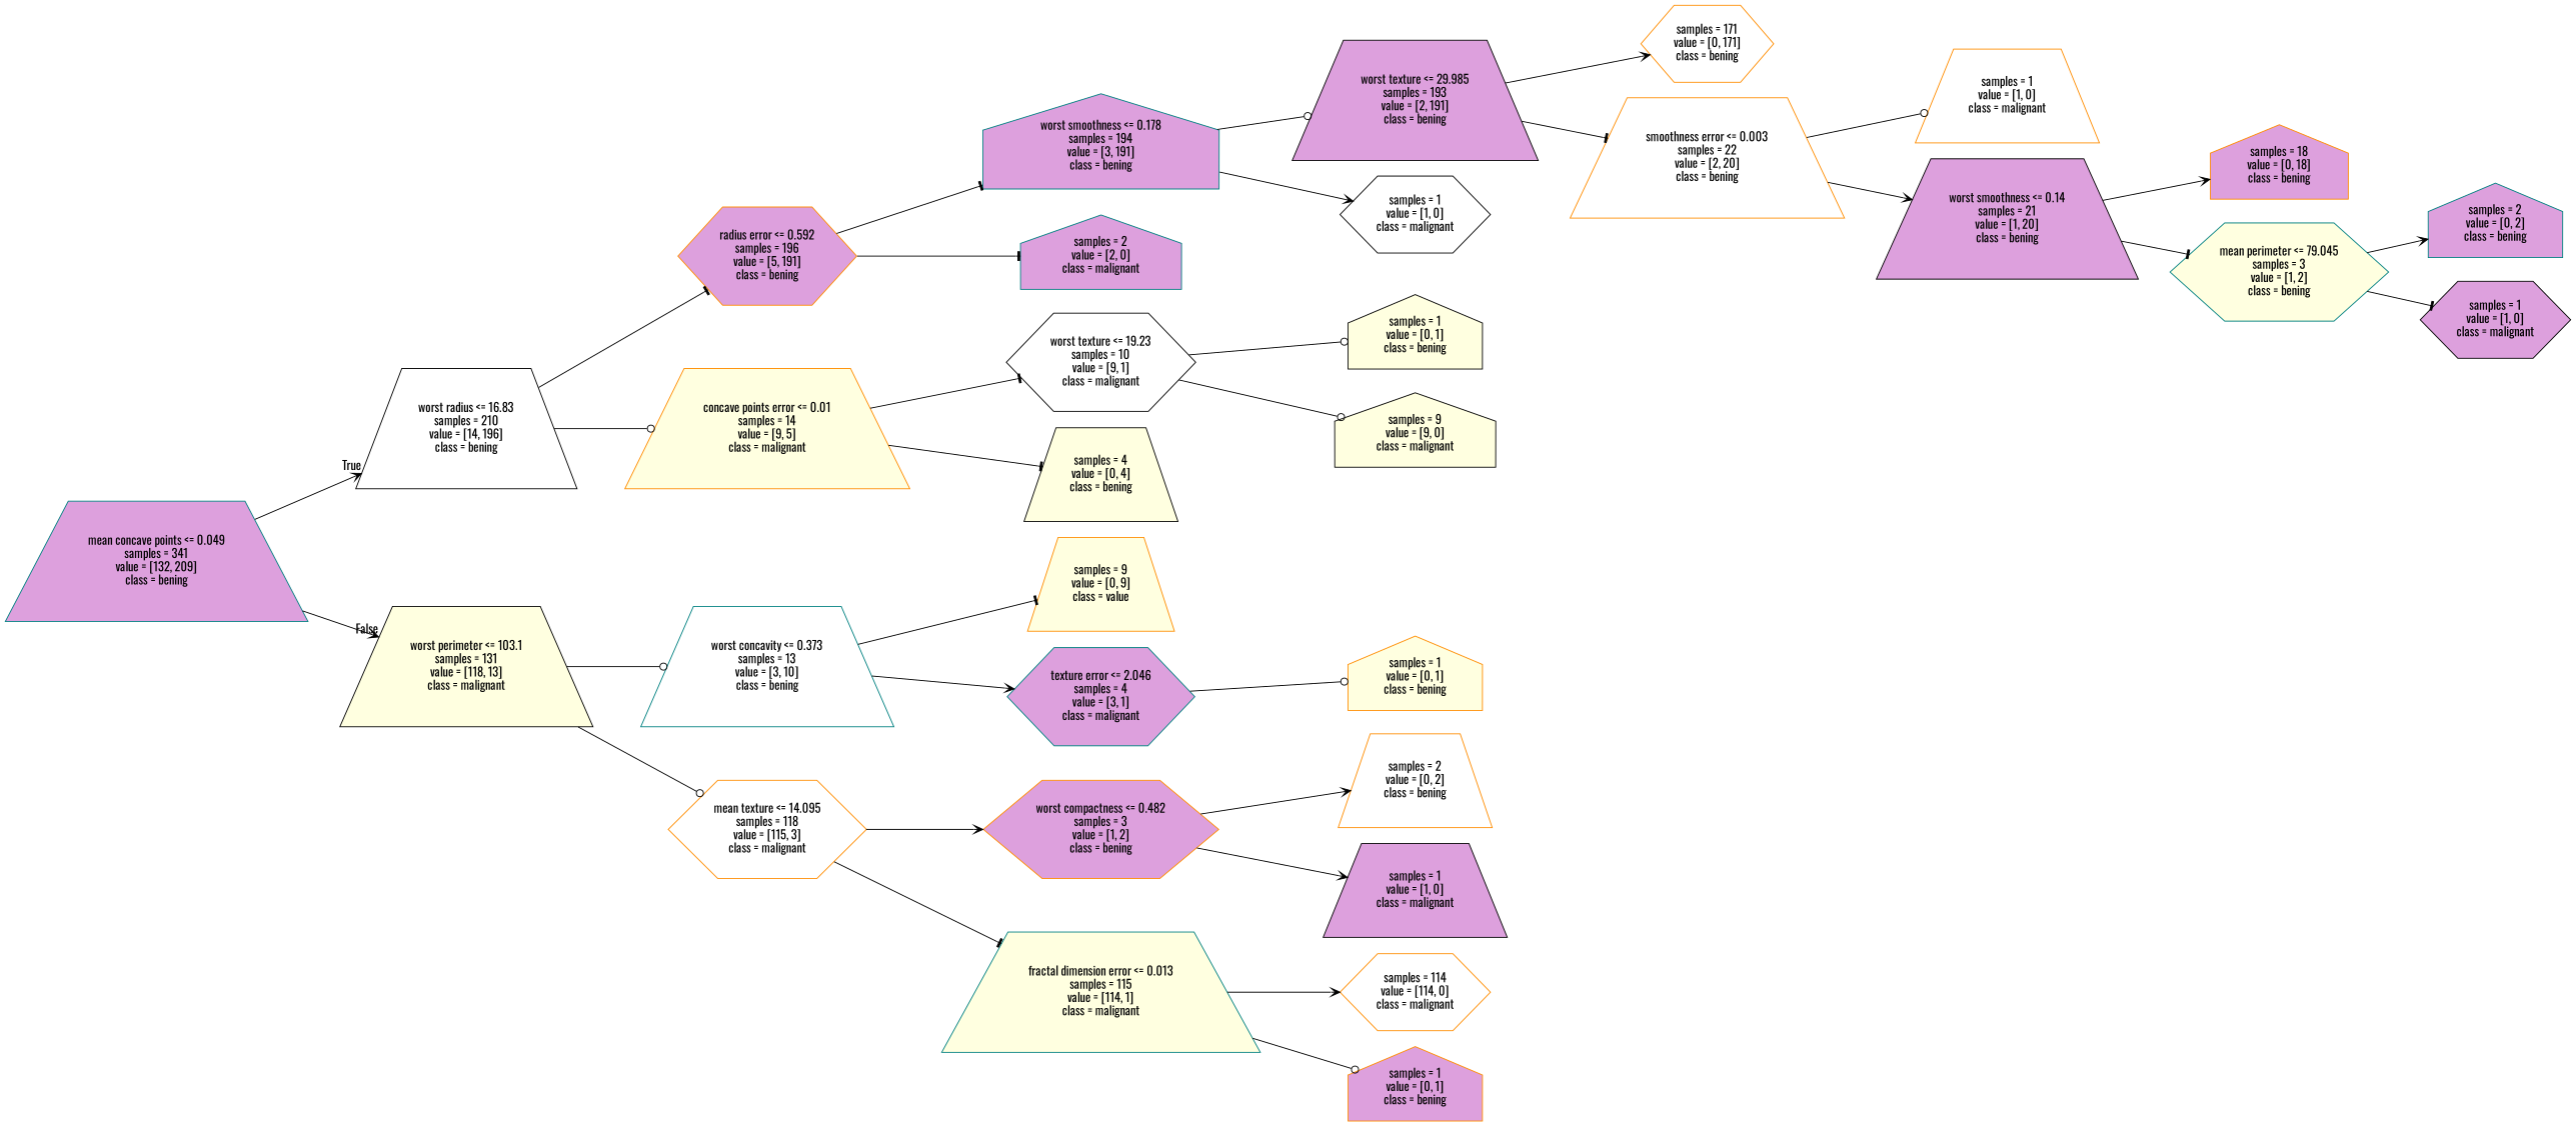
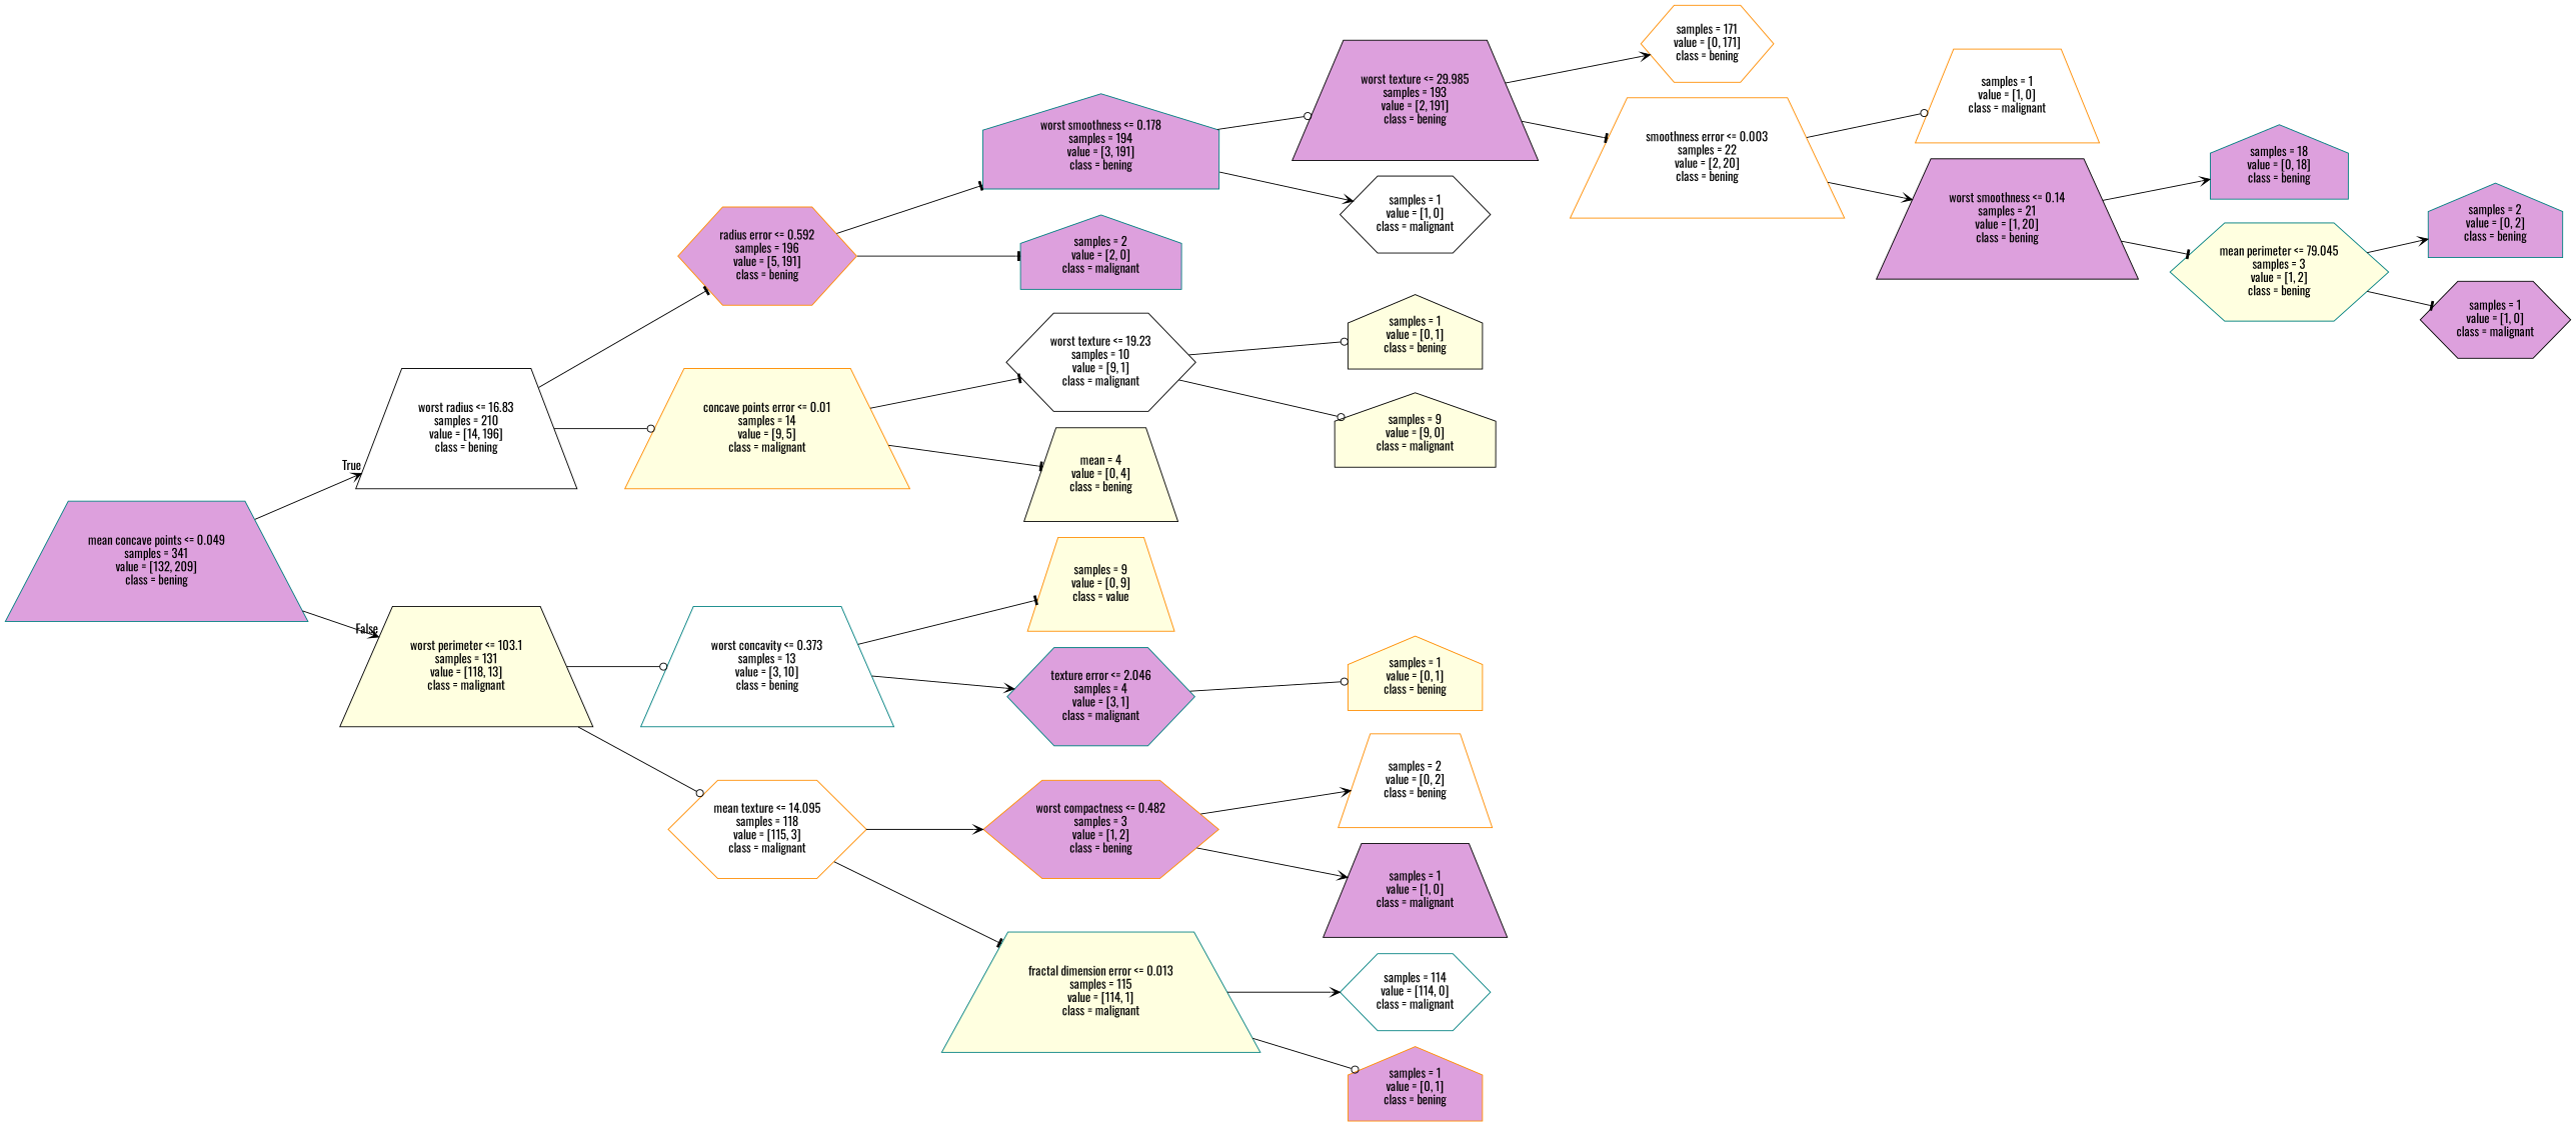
  digraph {
    fontname=Oswald
    rankdir=LR
    node [color=black fillcolor=plum fontname=Oswald shape=trapezium style=filled]
    edge [arrowhead=vee fontname=Oswald]
    n1 [color=teal label="mean concave points <= 0.049\nsamples = 341\nvalue = [132, 209]\nclass = bening"]
    n2 [fillcolor=white label="worst radius <= 16.83\nsamples = 210\nvalue = [14, 196]\nclass = bening"]
    n3 [fillcolor=lightyellow label="worst perimeter <= 103.1\nsamples = 131\nvalue = [118, 13]\nclass = malignant"]
    n4 [color=darkorange label="radius error <= 0.592\nsamples = 196\nvalue = [5, 191]\nclass = bening" shape=hexagon]
    n5 [color=darkorange fillcolor=lightyellow label="concave points error <= 0.01\nsamples = 14\nvalue = [9, 5]\nclass = malignant"]
    n6 [color=teal fillcolor=white label="worst concavity <= 0.373\nsamples = 13\nvalue = [3, 10]\nclass = bening"]
    n7 [color=darkorange fillcolor=white label="mean texture <= 14.095\nsamples = 118\nvalue = [115, 3]\nclass = malignant" shape=hexagon]
    n8 [color=teal label="worst smoothness <= 0.178\nsamples = 194\nvalue = [3, 191]\nclass = bening" shape=house]
    n9 [color=teal label="samples = 2\nvalue = [2, 0]\nclass = malignant" shape=house]
    n10 [fillcolor=white label="worst texture <= 19.23\nsamples = 10\nvalue = [9, 1]\nclass = malignant" shape=hexagon]
-   n11 [fillcolor=lightyellow label="samples = 4\nvalue = [0, 4]\nclass = bening"]
+   n11 [fillcolor=lightyellow label="mean = 4\nvalue = [0, 4]\nclass = bening"]
    n12 [label="worst texture <= 29.985\nsamples = 193\nvalue = [2, 191]\nclass = bening"]
    n13 [fillcolor=white label="samples = 1\nvalue = [1, 0]\nclass = malignant" shape=hexagon]
    n14 [color=darkorange fillcolor=white label="samples = 171\nvalue = [0, 171]\nclass = bening" shape=hexagon]
    n15 [color=darkorange fillcolor=white label="smoothness error <= 0.003\nsamples = 22\nvalue = [2, 20]\nclass = bening"]
    n16 [color=darkorange fillcolor=white label="samples = 1\nvalue = [1, 0]\nclass = malignant"]
    n17 [label="worst smoothness <= 0.14\nsamples = 21\nvalue = [1, 20]\nclass = bening"]
-   n18 [color=darkorange label="samples = 18\nvalue = [0, 18]\nclass = bening" shape=house]
+   n18 [color=teal label="samples = 18\nvalue = [0, 18]\nclass = bening" shape=house]
    n19 [color=teal fillcolor=lightyellow label="mean perimeter <= 79.045\nsamples = 3\nvalue = [1, 2]\nclass = bening" shape=hexagon]
    n20 [color=teal label="samples = 2\nvalue = [0, 2]\nclass = bening" shape=house]
    n21 [label="samples = 1\nvalue = [1, 0]\nclass = malignant" shape=hexagon]
    n22 [fillcolor=lightyellow label="samples = 1\nvalue = [0, 1]\nclass = bening" shape=house]
    n23 [fillcolor=lightyellow label="samples = 9\nvalue = [9, 0]\nclass = malignant" shape=house]
    n24 [color=darkorange fillcolor=lightyellow label="samples = 9\nvalue = [0, 9]\nclass = value"]
    n25 [color=teal label="texture error <= 2.046\nsamples = 4\nvalue = [3, 1]\nclass = malignant" shape=hexagon]
    n26 [color=darkorange label="worst compactness <= 0.482\nsamples = 3\nvalue = [1, 2]\nclass = bening" shape=hexagon]
    n27 [color=teal fillcolor=lightyellow label="fractal dimension error <= 0.013\nsamples = 115\nvalue = [114, 1]\nclass = malignant"]
    n28 [color=darkorange fillcolor=lightyellow label="samples = 1\nvalue = [0, 1]\nclass = bening" shape=house]
    n29 [color=darkorange fillcolor=white label="samples = 2\nvalue = [0, 2]\nclass = bening"]
    n30 [label="samples = 1\nvalue = [1, 0]\nclass = malignant"]
-   n31 [color=darkorange fillcolor=white label="samples = 114\nvalue = [114, 0]\nclass = malignant" shape=hexagon]
+   n31 [color=teal fillcolor=white label="samples = 114\nvalue = [114, 0]\nclass = malignant" shape=hexagon]
    n32 [color=darkorange label="samples = 1\nvalue = [0, 1]\nclass = bening" shape=house]
    n1 -> n2 [headlabel=True labelangle=45 labeldistance=2.5]
    n1 -> n3 [headlabel=False labelangle=-45 labeldistance=2.5]
    n2 -> n4 [arrowhead=tee]
    n2 -> n5 [arrowhead=odot]
    n3 -> n6 [arrowhead=odot]
    n3 -> n7 [arrowhead=odot]
    n4 -> n8 [arrowhead=tee]
    n4 -> n9 [arrowhead=tee]
    n5 -> n10 [arrowhead=tee]
    n5 -> n11 [arrowhead=tee]
    n6 -> n24 [arrowhead=tee]
    n6 -> n25
    n7 -> n26
    n7 -> n27 [arrowhead=tee]
    n8 -> n12 [arrowhead=odot]
    n8 -> n13
    n10 -> n22 [arrowhead=odot]
    n10 -> n23 [arrowhead=odot]
    n12 -> n14
    n12 -> n15 [arrowhead=tee]
    n15 -> n16 [arrowhead=odot]
    n15 -> n17
    n17 -> n18
    n17 -> n19 [arrowhead=tee]
    n19 -> n20
    n19 -> n21 [arrowhead=tee]
    n25 -> n28 [arrowhead=odot]
    n26 -> n29
    n26 -> n30
    n27 -> n31
    n27 -> n32 [arrowhead=odot]
  }
